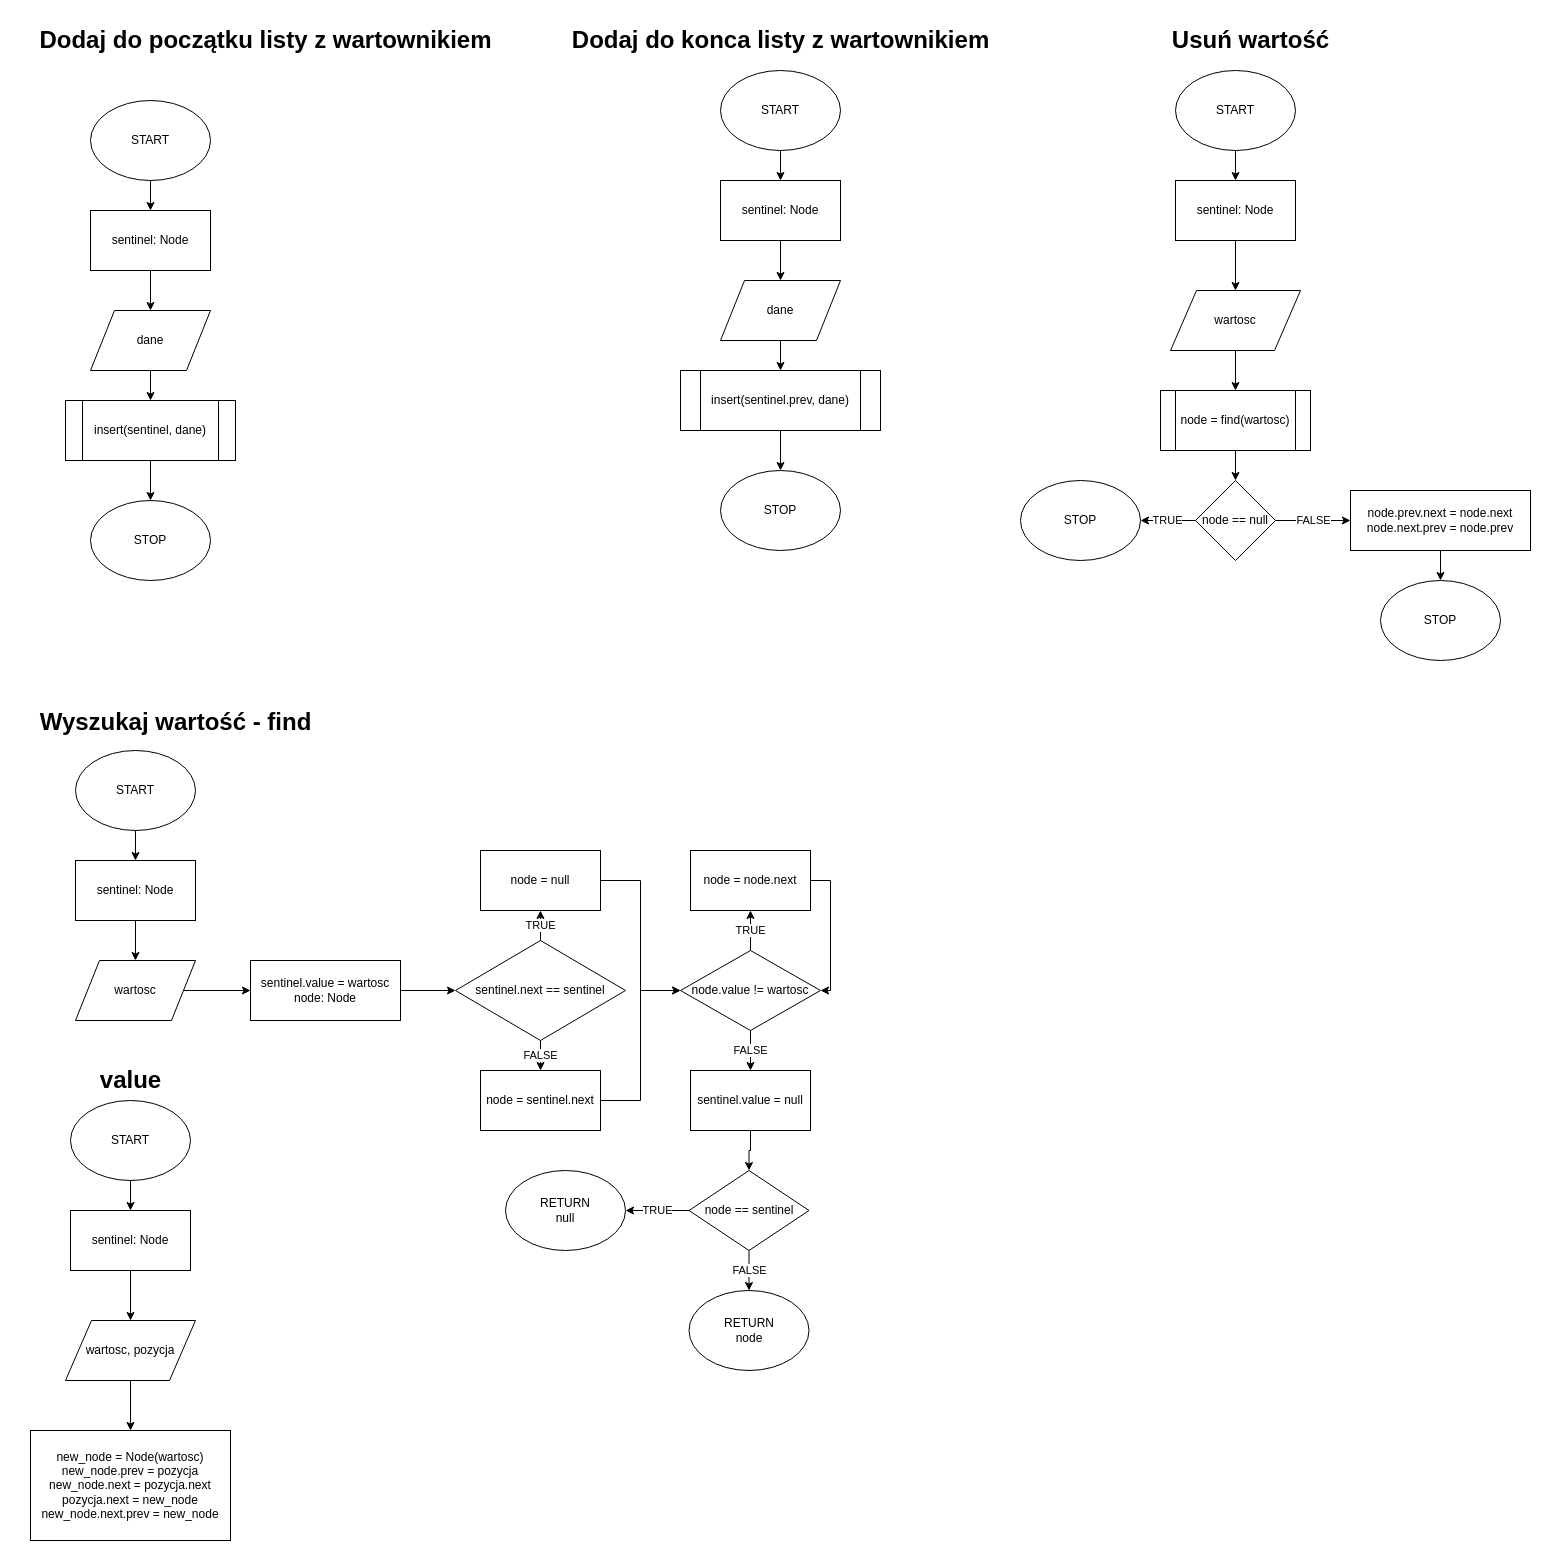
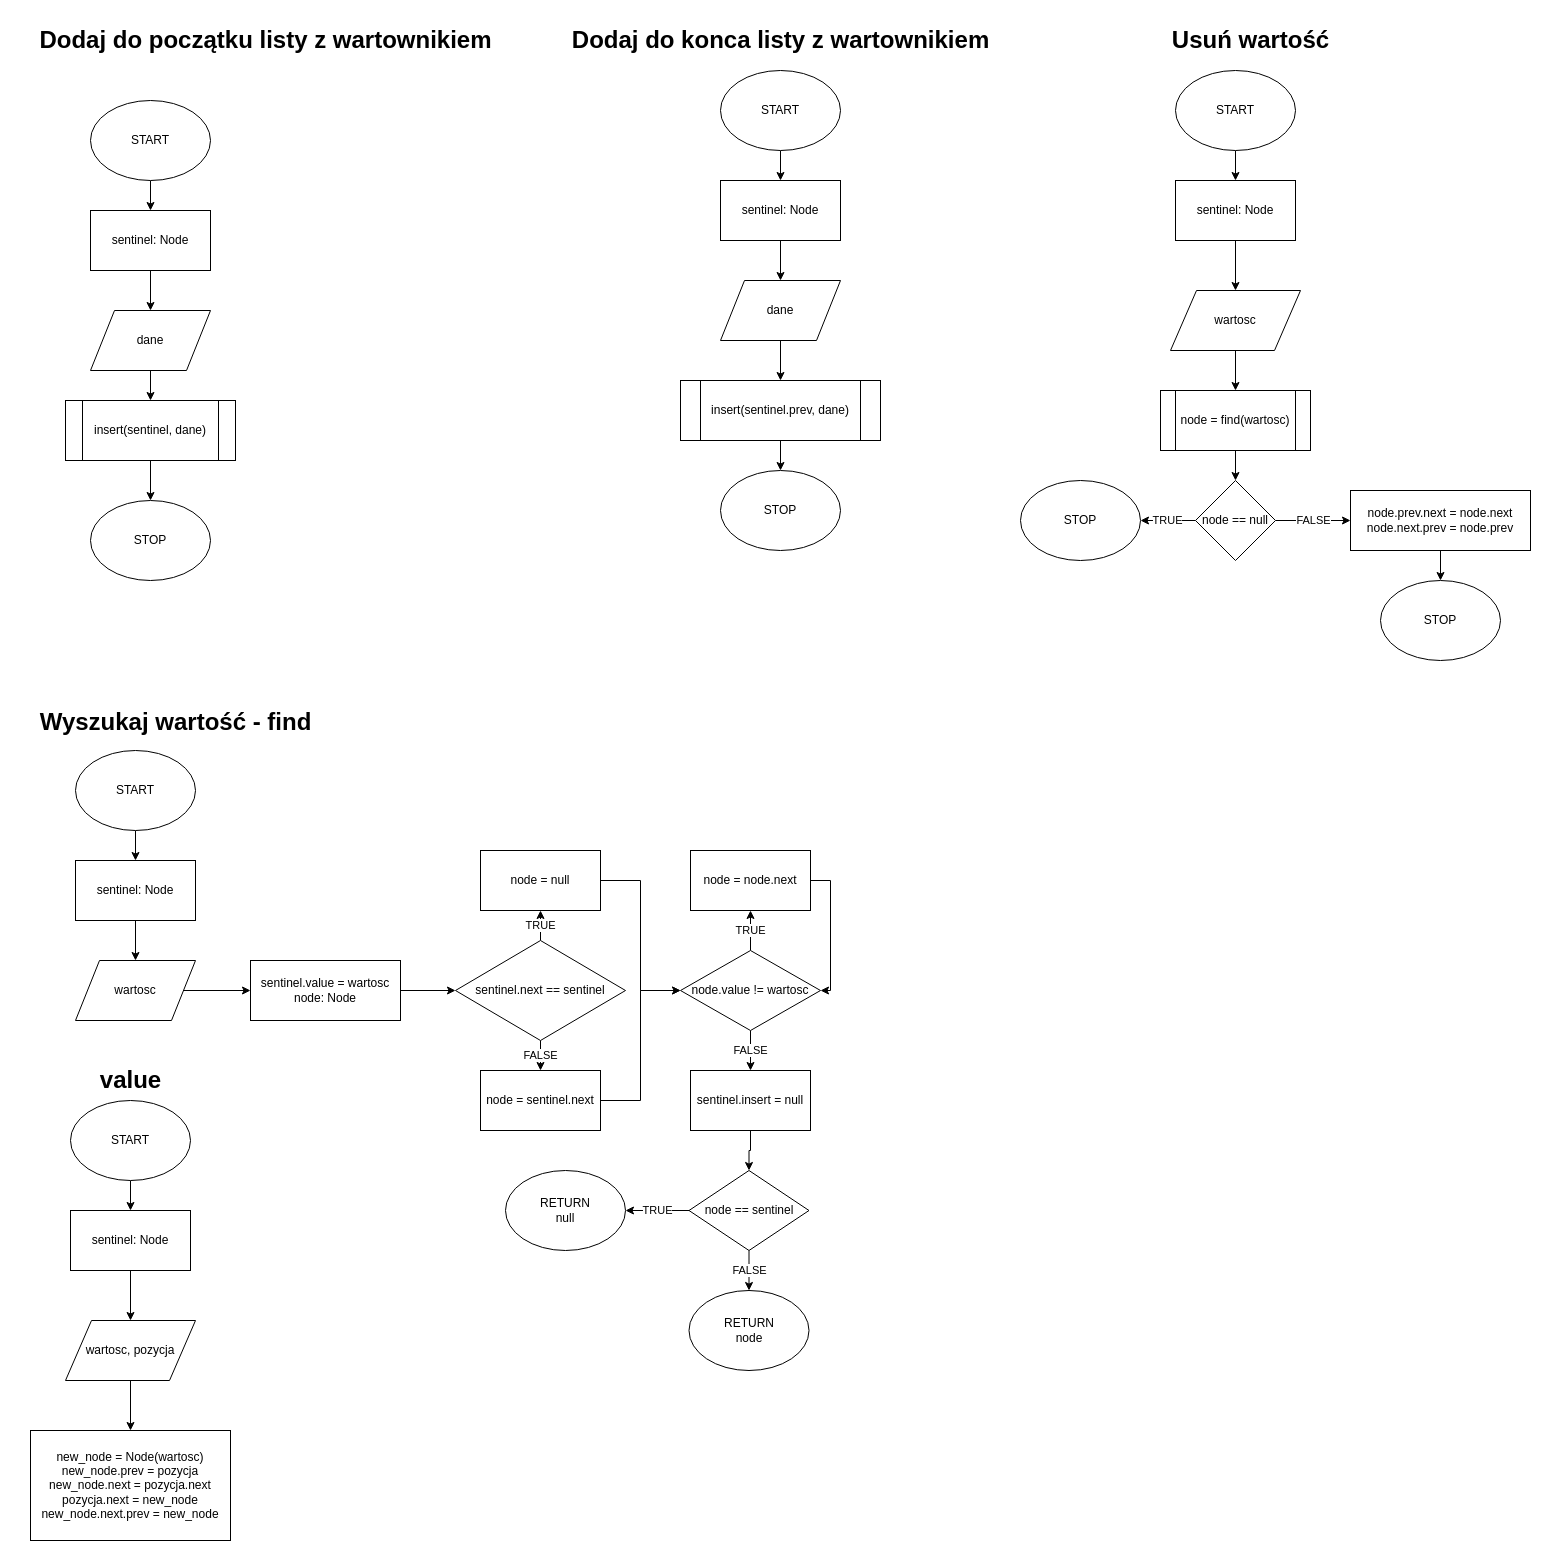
  <mxCell id="0" />
  <mxCell id="1" parent="0" />
  <mxCell id="2" value="Dodaj do początku listy z wartownikiem" style="text;strokeColor=none;fillColor=none;html=1;fontSize=24;fontStyle=1;verticalAlign=middle;align=center;" parent="1" vertex="1"><mxGeometry width="490" height="40" as="geometry" x="20" y="20" /></mxCell>
  <mxCell id="3" value="" style="edgeStyle=orthogonalEdgeStyle;rounded=0;orthogonalLoop=1;jettySize=auto;html=1;" parent="1" source="4" target="6" edge="1"><mxGeometry relative="1" as="geometry" /></mxCell>
  <mxCell id="4" value="START" style="ellipse;whiteSpace=wrap;html=1;" parent="1" vertex="1"><mxGeometry x="90" y="100" width="120" height="80" as="geometry" /></mxCell>
  <mxCell id="5" value="" style="edgeStyle=orthogonalEdgeStyle;rounded=0;orthogonalLoop=1;jettySize=auto;html=1;" parent="1" source="6" target="8" edge="1"><mxGeometry relative="1" as="geometry" /></mxCell>
  <mxCell id="6" value="sentinel: Node" style="rounded=0;whiteSpace=wrap;html=1;" parent="1" vertex="1"><mxGeometry x="90" y="210" width="120" height="60" as="geometry" /></mxCell>
  <mxCell id="7" value="" style="edgeStyle=orthogonalEdgeStyle;rounded=0;orthogonalLoop=1;jettySize=auto;html=1;entryX=0.5;entryY=0;entryDx=0;entryDy=0;" parent="1" source="8" target="21" edge="1"><mxGeometry relative="1" as="geometry"><mxPoint x="177.5" y="410" as="targetPoint" /></mxGeometry></mxCell>
  <mxCell id="8" value="dane" style="shape=parallelogram;perimeter=parallelogramPerimeter;whiteSpace=wrap;html=1;" parent="1" vertex="1"><mxGeometry x="90" y="310" width="120" height="60" as="geometry" /></mxCell>
  <mxCell id="9" value="Dodaj do konca listy z wartownikiem" style="text;strokeColor=none;fillColor=none;html=1;fontSize=24;fontStyle=1;verticalAlign=middle;align=center;" parent="1" vertex="1"><mxGeometry x="535" width="490" height="40" as="geometry" y="20" /></mxCell>
  <mxCell id="10" value="Wyszukaj wartość - find" style="text;strokeColor=none;fillColor=none;html=1;fontSize=24;fontStyle=1;verticalAlign=middle;align=center;" parent="1" vertex="1"><mxGeometry x="30" y="702" width="290" height="40" as="geometry" /></mxCell>
  <mxCell id="11" value="Usuń wartość" style="text;strokeColor=none;fillColor=none;html=1;fontSize=24;fontStyle=1;verticalAlign=middle;align=center;" parent="1" vertex="1"><mxGeometry x="1150" width="200" height="40" as="geometry" y="20" /></mxCell>
  <mxCell id="12" value="value" style="text;strokeColor=none;fillColor=none;html=1;fontSize=24;fontStyle=1;verticalAlign=middle;align=center;" parent="1" vertex="1"><mxGeometry x="30" y="1060" width="200" height="40" as="geometry" /></mxCell>
  <mxCell id="13" value="" style="edgeStyle=orthogonalEdgeStyle;rounded=0;orthogonalLoop=1;jettySize=auto;html=1;" parent="1" source="14" target="18" edge="1"><mxGeometry relative="1" as="geometry" /></mxCell>
  <mxCell id="14" value="sentinel: Node" style="rounded=0;whiteSpace=wrap;html=1;" parent="1" vertex="1"><mxGeometry x="70" y="1210" width="120" height="60" as="geometry" /></mxCell>
  <mxCell id="15" value="" style="edgeStyle=orthogonalEdgeStyle;rounded=0;orthogonalLoop=1;jettySize=auto;html=1;" parent="1" source="16" target="14" edge="1"><mxGeometry relative="1" as="geometry" /></mxCell>
  <mxCell id="16" value="START" style="ellipse;whiteSpace=wrap;html=1;" parent="1" vertex="1"><mxGeometry x="70" y="1100" width="120" height="80" as="geometry" /></mxCell>
  <mxCell id="17" value="" style="edgeStyle=orthogonalEdgeStyle;rounded=0;orthogonalLoop=1;jettySize=auto;html=1;" parent="1" source="18" target="19" edge="1"><mxGeometry relative="1" as="geometry" /></mxCell>
  <mxCell id="18" value="wartosc, pozycja" style="shape=parallelogram;perimeter=parallelogramPerimeter;whiteSpace=wrap;html=1;" parent="1" vertex="1"><mxGeometry x="65" y="1320" width="130" height="60" as="geometry" /></mxCell>
  <mxCell id="19" value="new_node = Node(wartosc)&lt;br&gt;new_node.prev = pozycja&lt;br&gt;new_node.next = pozycja.next&lt;br&gt;pozycja.next = new_node&lt;br&gt;new_node.next.prev = new_node" style="rounded=0;whiteSpace=wrap;html=1;" parent="1" vertex="1"><mxGeometry x="30" y="1430" width="200" height="110" as="geometry" /></mxCell>
  <mxCell id="20" value="" style="edgeStyle=orthogonalEdgeStyle;rounded=0;orthogonalLoop=1;jettySize=auto;html=1;" parent="1" source="21" target="22" edge="1"><mxGeometry relative="1" as="geometry" /></mxCell>
  <mxCell id="21" value="insert(sentinel, dane)" style="shape=process;whiteSpace=wrap;html=1;backgroundOutline=1;" parent="1" vertex="1"><mxGeometry x="65" y="400" width="170" height="60" as="geometry" /></mxCell>
  <mxCell id="22" value="STOP" style="ellipse;whiteSpace=wrap;html=1;" parent="1" vertex="1"><mxGeometry x="90" y="500" width="120" height="80" as="geometry" /></mxCell>
  <mxCell id="23" value="" style="edgeStyle=orthogonalEdgeStyle;rounded=0;orthogonalLoop=1;jettySize=auto;html=1;" parent="1" source="24" target="26" edge="1"><mxGeometry relative="1" as="geometry" /></mxCell>
  <mxCell id="24" value="START" style="ellipse;whiteSpace=wrap;html=1;" parent="1" vertex="1"><mxGeometry x="720" y="70" width="120" height="80" as="geometry" /></mxCell>
  <mxCell id="25" value="" style="edgeStyle=orthogonalEdgeStyle;rounded=0;orthogonalLoop=1;jettySize=auto;html=1;" parent="1" source="26" target="28" edge="1"><mxGeometry relative="1" as="geometry" /></mxCell>
  <mxCell id="26" value="sentinel: Node" style="rounded=0;whiteSpace=wrap;html=1;" parent="1" vertex="1"><mxGeometry x="720" y="180" width="120" height="60" as="geometry" /></mxCell>
  <mxCell id="27" value="" style="edgeStyle=orthogonalEdgeStyle;rounded=0;orthogonalLoop=1;jettySize=auto;html=1;entryX=0.5;entryY=0;entryDx=0;entryDy=0;" parent="1" source="28" target="30" edge="1"><mxGeometry relative="1" as="geometry"><mxPoint x="807.5" y="380" as="targetPoint" /></mxGeometry></mxCell>
  <mxCell id="28" value="dane" style="shape=parallelogram;perimeter=parallelogramPerimeter;whiteSpace=wrap;html=1;" parent="1" vertex="1"><mxGeometry x="720" y="280" width="120" height="60" as="geometry" /></mxCell>
  <mxCell id="29" value="" style="edgeStyle=orthogonalEdgeStyle;rounded=0;orthogonalLoop=1;jettySize=auto;html=1;" parent="1" source="30" target="31" edge="1"><mxGeometry relative="1" as="geometry" /></mxCell>
- <mxCell id="30" value="insert(sentinel.prev, dane)" style="shape=process;whiteSpace=wrap;html=1;backgroundOutline=1;" parent="1" vertex="1"><mxGeometry x="680" y="370" width="200" height="60" as="geometry" /></mxCell>
+ <mxCell id="30" value="insert(sentinel.prev, dane)" style="shape=process;whiteSpace=wrap;html=1;backgroundOutline=1;" parent="1" vertex="1"><mxGeometry x="680" y="380" width="200" height="60" as="geometry" /></mxCell>
  <mxCell id="31" value="STOP" style="ellipse;whiteSpace=wrap;html=1;" parent="1" vertex="1"><mxGeometry x="720" y="470" width="120" height="80" as="geometry" /></mxCell>
  <mxCell id="32" value="" style="edgeStyle=orthogonalEdgeStyle;rounded=0;orthogonalLoop=1;jettySize=auto;html=1;" parent="1" source="33" target="35" edge="1"><mxGeometry relative="1" as="geometry" /></mxCell>
  <mxCell id="33" value="START" style="ellipse;whiteSpace=wrap;html=1;" parent="1" vertex="1"><mxGeometry x="75" y="750" width="120" height="80" as="geometry" /></mxCell>
  <mxCell id="34" value="" style="edgeStyle=orthogonalEdgeStyle;rounded=0;orthogonalLoop=1;jettySize=auto;html=1;" parent="1" source="35" target="37" edge="1"><mxGeometry relative="1" as="geometry" /></mxCell>
  <mxCell id="35" value="sentinel: Node" style="rounded=0;whiteSpace=wrap;html=1;" parent="1" vertex="1"><mxGeometry x="75" y="860" width="120" height="60" as="geometry" /></mxCell>
  <mxCell id="36" value="" style="edgeStyle=orthogonalEdgeStyle;rounded=0;orthogonalLoop=1;jettySize=auto;html=1;" parent="1" source="37" target="39" edge="1"><mxGeometry relative="1" as="geometry" /></mxCell>
  <mxCell id="37" value="wartosc" style="shape=parallelogram;perimeter=parallelogramPerimeter;whiteSpace=wrap;html=1;" parent="1" vertex="1"><mxGeometry x="75" y="960" width="120" height="60" as="geometry" /></mxCell>
  <mxCell id="38" value="" style="edgeStyle=orthogonalEdgeStyle;rounded=0;orthogonalLoop=1;jettySize=auto;html=1;" parent="1" source="39" target="42" edge="1"><mxGeometry relative="1" as="geometry" /></mxCell>
  <mxCell id="39" value="sentinel.value = wartosc&lt;br&gt;node: Node" style="rounded=0;whiteSpace=wrap;html=1;" parent="1" vertex="1"><mxGeometry x="250" y="960" width="150" height="60" as="geometry" /></mxCell>
  <mxCell id="40" value="FALSE" style="edgeStyle=orthogonalEdgeStyle;rounded=0;orthogonalLoop=1;jettySize=auto;html=1;" parent="1" source="42" target="46" edge="1"><mxGeometry relative="1" as="geometry" /></mxCell>
  <mxCell id="41" value="TRUE" style="edgeStyle=orthogonalEdgeStyle;rounded=0;orthogonalLoop=1;jettySize=auto;html=1;" parent="1" source="42" target="44" edge="1"><mxGeometry relative="1" as="geometry" /></mxCell>
  <mxCell id="42" value="sentinel.next == sentinel" style="rhombus;whiteSpace=wrap;html=1;" parent="1" vertex="1"><mxGeometry x="455" y="940" width="170" height="100" as="geometry" /></mxCell>
  <mxCell id="43" style="edgeStyle=orthogonalEdgeStyle;rounded=0;orthogonalLoop=1;jettySize=auto;html=1;exitX=1;exitY=0.5;exitDx=0;exitDy=0;entryX=0;entryY=0.5;entryDx=0;entryDy=0;endArrow=open;" parent="1" source="44" target="49" edge="1"><mxGeometry relative="1" as="geometry" /></mxCell>
  <mxCell id="44" value="node = null" style="rounded=0;whiteSpace=wrap;html=1;" parent="1" vertex="1"><mxGeometry x="480" y="850" width="120" height="60" as="geometry" /></mxCell>
  <mxCell id="45" style="edgeStyle=orthogonalEdgeStyle;rounded=0;orthogonalLoop=1;jettySize=auto;html=1;exitX=1;exitY=0.5;exitDx=0;exitDy=0;entryX=0;entryY=0.5;entryDx=0;entryDy=0;" parent="1" source="46" target="49" edge="1"><mxGeometry relative="1" as="geometry" /></mxCell>
  <mxCell id="46" value="node = sentinel.next" style="rounded=0;whiteSpace=wrap;html=1;" parent="1" vertex="1"><mxGeometry x="480" y="1070" width="120" height="60" as="geometry" /></mxCell>
  <mxCell id="47" value="TRUE" style="edgeStyle=orthogonalEdgeStyle;rounded=0;orthogonalLoop=1;jettySize=auto;html=1;" parent="1" source="49" target="51" edge="1"><mxGeometry relative="1" as="geometry" /></mxCell>
  <mxCell id="48" value="FALSE" style="edgeStyle=orthogonalEdgeStyle;rounded=0;orthogonalLoop=1;jettySize=auto;html=1;" parent="1" source="49" target="53" edge="1"><mxGeometry relative="1" as="geometry" /></mxCell>
  <mxCell id="49" value="node.value != wartosc" style="rhombus;whiteSpace=wrap;html=1;" parent="1" vertex="1"><mxGeometry x="680" y="950" width="140" height="80" as="geometry" /></mxCell>
  <mxCell id="50" style="edgeStyle=orthogonalEdgeStyle;rounded=0;orthogonalLoop=1;jettySize=auto;html=1;exitX=1;exitY=0.5;exitDx=0;exitDy=0;entryX=1;entryY=0.5;entryDx=0;entryDy=0;" parent="1" source="51" target="49" edge="1"><mxGeometry relative="1" as="geometry"><Array as="points"><mxPoint x="830" y="880" /><mxPoint x="830" y="990" /></Array></mxGeometry></mxCell>
  <mxCell id="51" value="node = node.next" style="rounded=0;whiteSpace=wrap;html=1;" parent="1" vertex="1"><mxGeometry x="690" y="850" width="120" height="60" as="geometry" /></mxCell>
  <mxCell id="52" value="" style="edgeStyle=orthogonalEdgeStyle;rounded=0;orthogonalLoop=1;jettySize=auto;html=1;" parent="1" source="53" target="56" edge="1"><mxGeometry relative="1" as="geometry" /></mxCell>
- <mxCell id="53" value="sentinel.value = null" style="rounded=0;whiteSpace=wrap;html=1;" parent="1" vertex="1"><mxGeometry x="690" y="1070" width="120" height="60" as="geometry" /></mxCell>
+ <mxCell id="53" value="sentinel.insert = null" style="rounded=0;whiteSpace=wrap;html=1;" parent="1" vertex="1"><mxGeometry x="690" y="1070" width="120" height="60" as="geometry" /></mxCell>
  <mxCell id="54" value="FALSE" style="edgeStyle=orthogonalEdgeStyle;rounded=0;orthogonalLoop=1;jettySize=auto;html=1;" parent="1" source="56" target="58" edge="1"><mxGeometry relative="1" as="geometry" /></mxCell>
  <mxCell id="55" value="TRUE" style="edgeStyle=orthogonalEdgeStyle;rounded=0;orthogonalLoop=1;jettySize=auto;html=1;" parent="1" source="56" target="57" edge="1"><mxGeometry relative="1" as="geometry" /></mxCell>
  <mxCell id="56" value="node == sentinel" style="rhombus;whiteSpace=wrap;html=1;" parent="1" vertex="1"><mxGeometry x="688.5" y="1170" width="120" height="80" as="geometry" /></mxCell>
  <mxCell id="57" value="RETURN&lt;br&gt;null" style="ellipse;whiteSpace=wrap;html=1;" parent="1" vertex="1"><mxGeometry x="505" y="1170" width="120" height="80" as="geometry" /></mxCell>
  <mxCell id="58" value="RETURN&lt;br&gt;node" style="ellipse;whiteSpace=wrap;html=1;" parent="1" vertex="1"><mxGeometry x="688.5" y="1290" width="120" height="80" as="geometry" /></mxCell>
  <mxCell id="59" value="" style="edgeStyle=orthogonalEdgeStyle;rounded=0;orthogonalLoop=1;jettySize=auto;html=1;" parent="1" source="60" target="64" edge="1"><mxGeometry relative="1" as="geometry" /></mxCell>
  <mxCell id="60" value="sentinel: Node" style="rounded=0;whiteSpace=wrap;html=1;" parent="1" vertex="1"><mxGeometry x="1175" y="180" width="120" height="60" as="geometry" /></mxCell>
  <mxCell id="61" value="" style="edgeStyle=orthogonalEdgeStyle;rounded=0;orthogonalLoop=1;jettySize=auto;html=1;" parent="1" source="62" target="60" edge="1"><mxGeometry relative="1" as="geometry" /></mxCell>
  <mxCell id="62" value="START" style="ellipse;whiteSpace=wrap;html=1;" parent="1" vertex="1"><mxGeometry x="1175" y="70" width="120" height="80" as="geometry" /></mxCell>
  <mxCell id="63" value="" style="edgeStyle=orthogonalEdgeStyle;rounded=0;orthogonalLoop=1;jettySize=auto;html=1;" parent="1" source="64" target="68" edge="1"><mxGeometry relative="1" as="geometry" /></mxCell>
  <mxCell id="64" value="wartosc" style="shape=parallelogram;perimeter=parallelogramPerimeter;whiteSpace=wrap;html=1;" parent="1" vertex="1"><mxGeometry x="1170" y="290" width="130" height="60" as="geometry" /></mxCell>
  <mxCell id="65" value="" style="edgeStyle=orthogonalEdgeStyle;rounded=0;orthogonalLoop=1;jettySize=auto;html=1;" parent="1" source="66" target="73" edge="1"><mxGeometry relative="1" as="geometry" /></mxCell>
  <mxCell id="66" value="node.prev.next = node.next&lt;br&gt;node.next.prev = node.prev" style="rounded=0;whiteSpace=wrap;html=1;" parent="1" vertex="1"><mxGeometry x="1350" y="490" width="180" height="60" as="geometry" /></mxCell>
  <mxCell id="67" value="" style="edgeStyle=orthogonalEdgeStyle;rounded=0;orthogonalLoop=1;jettySize=auto;html=1;" parent="1" source="68" target="71" edge="1"><mxGeometry relative="1" as="geometry" /></mxCell>
  <mxCell id="68" value="node = find(wartosc)" style="shape=process;whiteSpace=wrap;html=1;backgroundOutline=1;" parent="1" vertex="1"><mxGeometry x="1160" y="390" width="150" height="60" as="geometry" /></mxCell>
  <mxCell id="69" value="TRUE" style="edgeStyle=orthogonalEdgeStyle;rounded=0;orthogonalLoop=1;jettySize=auto;html=1;" parent="1" source="71" target="72" edge="1"><mxGeometry relative="1" as="geometry" /></mxCell>
  <mxCell id="70" value="FALSE" style="edgeStyle=orthogonalEdgeStyle;rounded=0;orthogonalLoop=1;jettySize=auto;html=1;" parent="1" source="71" target="66" edge="1"><mxGeometry relative="1" as="geometry" /></mxCell>
  <mxCell id="71" value="node == null" style="rhombus;whiteSpace=wrap;html=1;" parent="1" vertex="1"><mxGeometry x="1195" y="480" width="80" height="80" as="geometry" /></mxCell>
  <mxCell id="72" value="STOP" style="ellipse;whiteSpace=wrap;html=1;" parent="1" vertex="1"><mxGeometry x="1020" y="480" width="120" height="80" as="geometry" /></mxCell>
  <mxCell id="73" value="STOP" style="ellipse;whiteSpace=wrap;html=1;" parent="1" vertex="1"><mxGeometry x="1380" y="580" width="120" height="80" as="geometry" /></mxCell>
